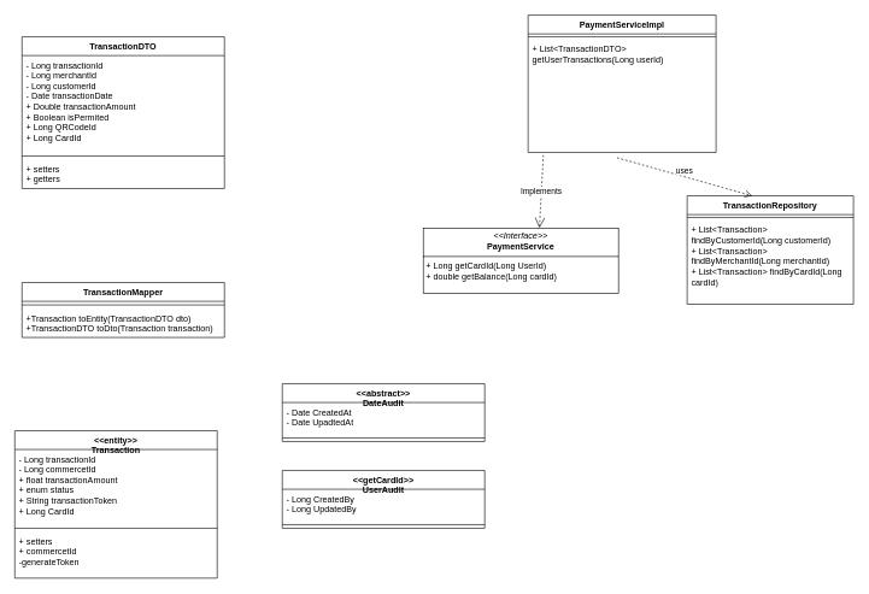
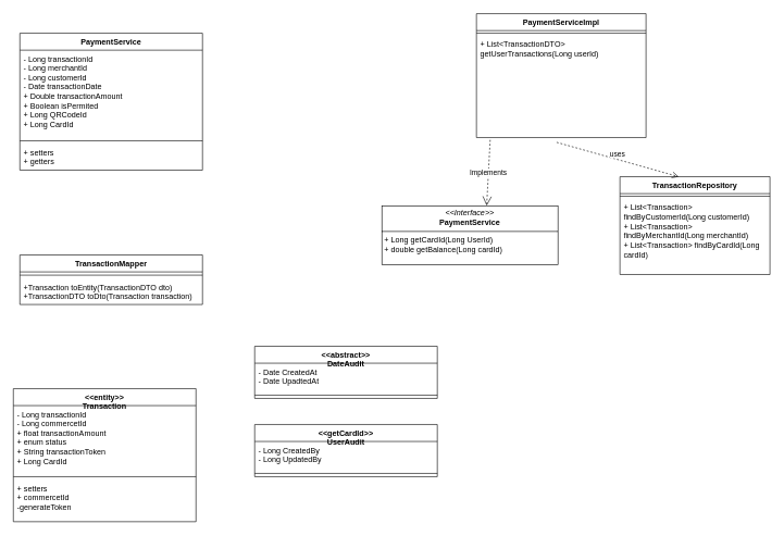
  <mxCell id="0" />
  <mxCell id="1" parent="0" />
  <mxCell id="2" value="&lt;p style=&quot;margin:0px;margin-top:4px;text-align:center;&quot;&gt;&lt;i&gt;&amp;lt;&amp;lt;Interface&amp;gt;&amp;gt;&lt;/i&gt;&lt;br&gt;&lt;b&gt;PaymentService&lt;/b&gt;&lt;/p&gt;&lt;hr size=&quot;1&quot; style=&quot;border-style:solid;&quot;&gt;&lt;p style=&quot;margin:0px;margin-left:4px;&quot;&gt;&lt;/p&gt;&lt;p style=&quot;margin:0px;margin-left:4px;&quot;&gt;+ Long getCardId(Long UserId)&lt;br&gt;+ double getBalance(Long cardId)&lt;/p&gt;" style="verticalAlign=top;align=left;overflow=fill;html=1;whiteSpace=wrap;" parent="1" vertex="1"><mxGeometry x="585" y="315" width="270" height="90" as="geometry" /></mxCell>
  <mxCell id="3" value="Implements" style="endArrow=open;endSize=12;dashed=1;html=1;rounded=0;entryX=0.595;entryY=-0.007;entryDx=0;entryDy=0;entryPerimeter=0;exitX=0.081;exitY=1.023;exitDx=0;exitDy=0;exitPerimeter=0;" parent="1" source="6" target="2" edge="1"><mxGeometry width="160" relative="1" as="geometry"><mxPoint x="730" y="100" as="sourcePoint" /><mxPoint x="800" y="240" as="targetPoint" /></mxGeometry></mxCell>
  <mxCell id="4" value="PaymentServiceImpl" style="swimlane;fontStyle=1;align=center;verticalAlign=top;childLayout=stackLayout;horizontal=1;startSize=26;horizontalStack=0;resizeParent=1;resizeParentMax=0;resizeLast=0;collapsible=1;marginBottom=0;whiteSpace=wrap;html=1;" parent="1" vertex="1"><mxGeometry x="730" y="20" width="260" height="190" as="geometry" /></mxCell>
  <mxCell id="5" value="" style="line;strokeWidth=1;fillColor=none;align=left;verticalAlign=middle;spacingTop=-1;spacingLeft=3;spacingRight=3;rotatable=0;labelPosition=right;points=[];portConstraint=eastwest;strokeColor=inherit;" parent="4" vertex="1"><mxGeometry y="26" width="260" height="8" as="geometry" /></mxCell>
  <mxCell id="6" value="&lt;div&gt;+ List&amp;lt;TransactionDTO&amp;gt; getUserTransactions(Long userId)&lt;/div&gt;&lt;div&gt;&lt;br&gt;&lt;/div&gt;&lt;div&gt;&lt;br&gt;&lt;/div&gt;&lt;div&gt;&amp;nbsp;&lt;/div&gt;&lt;div&gt;&lt;br&gt;&lt;/div&gt;&lt;div&gt;&lt;br&gt;&lt;/div&gt;&lt;div&gt;&lt;br&gt;&lt;/div&gt;" style="text;strokeColor=none;fillColor=none;align=left;verticalAlign=top;spacingLeft=4;spacingRight=4;overflow=hidden;rotatable=0;points=[[0,0.5],[1,0.5]];portConstraint=eastwest;whiteSpace=wrap;html=1;" parent="4" vertex="1"><mxGeometry y="34" width="260" height="156" as="geometry" /></mxCell>
  <mxCell id="7" value="TransactionRepository" style="swimlane;fontStyle=1;align=center;verticalAlign=top;childLayout=stackLayout;horizontal=1;startSize=26;horizontalStack=0;resizeParent=1;resizeParentMax=0;resizeLast=0;collapsible=1;marginBottom=0;whiteSpace=wrap;html=1;" parent="1" vertex="1"><mxGeometry x="950" y="270" width="230" height="150" as="geometry" /></mxCell>
  <mxCell id="8" value="" style="line;strokeWidth=1;fillColor=none;align=left;verticalAlign=middle;spacingTop=-1;spacingLeft=3;spacingRight=3;rotatable=0;labelPosition=right;points=[];portConstraint=eastwest;strokeColor=inherit;" parent="7" vertex="1"><mxGeometry y="26" width="230" height="8" as="geometry" /></mxCell>
  <mxCell id="9" value="+ List&amp;lt;Transaction&amp;gt; findByCustomerId(Long customerId)&lt;div&gt;+ List&amp;lt;Transaction&amp;gt; findByMerchantId(Long merchantId)&lt;/div&gt;&lt;div&gt;+ List&amp;lt;Transaction&amp;gt; findByCardId(Long cardId)&lt;/div&gt;" style="text;strokeColor=none;fillColor=none;align=left;verticalAlign=top;spacingLeft=4;spacingRight=4;overflow=hidden;rotatable=0;points=[[0,0.5],[1,0.5]];portConstraint=eastwest;whiteSpace=wrap;html=1;" parent="7" vertex="1"><mxGeometry y="34" width="230" height="116" as="geometry" /></mxCell>
  <mxCell id="10" value="uses" style="html=1;verticalAlign=bottom;endArrow=open;dashed=1;endSize=8;curved=0;rounded=0;exitX=0.473;exitY=1.047;exitDx=0;exitDy=0;exitPerimeter=0;entryX=0.391;entryY=0;entryDx=0;entryDy=0;entryPerimeter=0;" parent="1" source="6" target="7" edge="1"><mxGeometry relative="1" as="geometry"><mxPoint x="810" y="140" as="sourcePoint" /><mxPoint x="730" y="140" as="targetPoint" /></mxGeometry></mxCell>
  <mxCell id="11" value="&lt;div&gt;&amp;lt;&amp;lt;entity&amp;gt;&amp;gt;&lt;/div&gt;Transaction" style="swimlane;fontStyle=1;align=center;verticalAlign=top;childLayout=stackLayout;horizontal=1;startSize=26;horizontalStack=0;resizeParent=1;resizeParentMax=0;resizeLast=0;collapsible=1;marginBottom=0;whiteSpace=wrap;html=1;" parent="1" vertex="1"><mxGeometry x="20" y="595" width="280" height="204" as="geometry"><mxRectangle x="150" y="499" width="100" height="40" as="alternateBounds" /></mxGeometry></mxCell>
  <mxCell id="12" value="- Long transactionId&lt;div&gt;- Long commercetId&lt;/div&gt;&lt;div&gt;+ float transactionAmount&amp;nbsp;&lt;/div&gt;&lt;div&gt;+ enum status&lt;/div&gt;&lt;div&gt;+ String transactionToken&lt;/div&gt;&lt;div&gt;+ Long CardId&lt;/div&gt;&lt;div&gt;&lt;br&gt;&lt;/div&gt;&lt;div&gt;&lt;br&gt;&lt;/div&gt;&lt;div&gt;&lt;br&gt;&lt;/div&gt;" style="text;strokeColor=none;fillColor=none;align=left;verticalAlign=top;spacingLeft=4;spacingRight=4;overflow=hidden;rotatable=0;points=[[0,0.5],[1,0.5]];portConstraint=eastwest;whiteSpace=wrap;html=1;" parent="11" vertex="1"><mxGeometry y="26" width="280" height="104" as="geometry" /></mxCell>
  <mxCell id="13" value="" style="line;strokeWidth=1;fillColor=none;align=left;verticalAlign=middle;spacingTop=-1;spacingLeft=3;spacingRight=3;rotatable=0;labelPosition=right;points=[];portConstraint=eastwest;strokeColor=inherit;" parent="11" vertex="1"><mxGeometry y="130" width="280" height="10" as="geometry" /></mxCell>
  <mxCell id="14" value="+ setters&amp;nbsp;&lt;div&gt;+ commercetId&lt;/div&gt;&lt;div&gt;-generateToken&lt;/div&gt;&lt;div&gt;&amp;nbsp;&lt;/div&gt;&lt;div&gt;&lt;br&gt;&lt;/div&gt;" style="text;strokeColor=none;fillColor=none;align=left;verticalAlign=top;spacingLeft=4;spacingRight=4;overflow=hidden;rotatable=0;points=[[0,0.5],[1,0.5]];portConstraint=eastwest;whiteSpace=wrap;html=1;" parent="11" vertex="1"><mxGeometry y="140" width="280" height="64" as="geometry" /></mxCell>
- <mxCell id="15" value="TransactionDTO" style="swimlane;fontStyle=1;align=center;verticalAlign=top;childLayout=stackLayout;horizontal=1;startSize=26;horizontalStack=0;resizeParent=1;resizeParentMax=0;resizeLast=0;collapsible=1;marginBottom=0;whiteSpace=wrap;html=1;" parent="1" vertex="1"><mxGeometry x="30" y="50" width="280" height="210" as="geometry" /></mxCell>
+ <mxCell id="15" value="PaymentService" style="swimlane;fontStyle=1;align=center;verticalAlign=top;childLayout=stackLayout;horizontal=1;startSize=26;horizontalStack=0;resizeParent=1;resizeParentMax=0;resizeLast=0;collapsible=1;marginBottom=0;whiteSpace=wrap;html=1;" parent="1" vertex="1"><mxGeometry x="30" y="50" width="280" height="210" as="geometry" /></mxCell>
  <mxCell id="16" value="- Long transactionId&lt;div&gt;- Long merchantId&lt;/div&gt;&lt;div&gt;- Long customerId&lt;/div&gt;&lt;div&gt;- Date transactionDate&lt;/div&gt;&lt;div&gt;+ Double transactionAmount&amp;nbsp;&lt;/div&gt;&lt;div&gt;+ Boolean isPermited&amp;nbsp;&lt;/div&gt;&lt;div&gt;+ Long QRCodeId&lt;/div&gt;&lt;div&gt;+ Long CardId&lt;/div&gt;&lt;div&gt;&lt;br&gt;&lt;/div&gt;&lt;div&gt;&lt;br&gt;&lt;/div&gt;&lt;div&gt;&lt;br&gt;&lt;/div&gt;" style="text;strokeColor=none;fillColor=none;align=left;verticalAlign=top;spacingLeft=4;spacingRight=4;overflow=hidden;rotatable=0;points=[[0,0.5],[1,0.5]];portConstraint=eastwest;whiteSpace=wrap;html=1;" parent="15" vertex="1"><mxGeometry y="26" width="280" height="134" as="geometry" /></mxCell>
  <mxCell id="17" value="" style="line;strokeWidth=1;fillColor=none;align=left;verticalAlign=middle;spacingTop=-1;spacingLeft=3;spacingRight=3;rotatable=0;labelPosition=right;points=[];portConstraint=eastwest;strokeColor=inherit;" parent="15" vertex="1"><mxGeometry y="160" width="280" height="10" as="geometry" /></mxCell>
  <mxCell id="18" value="+ setters&amp;nbsp;&lt;div&gt;+ getters&amp;nbsp;&lt;/div&gt;&lt;div&gt;&lt;br&gt;&lt;/div&gt;" style="text;strokeColor=none;fillColor=none;align=left;verticalAlign=top;spacingLeft=4;spacingRight=4;overflow=hidden;rotatable=0;points=[[0,0.5],[1,0.5]];portConstraint=eastwest;whiteSpace=wrap;html=1;" parent="15" vertex="1"><mxGeometry y="170" width="280" height="40" as="geometry" /></mxCell>
  <mxCell id="19" value="&lt;div&gt;TransactionMapper&lt;/div&gt;" style="swimlane;fontStyle=1;align=center;verticalAlign=top;childLayout=stackLayout;horizontal=1;startSize=26;horizontalStack=0;resizeParent=1;resizeParentMax=0;resizeLast=0;collapsible=1;marginBottom=0;whiteSpace=wrap;html=1;" parent="1" vertex="1"><mxGeometry x="30" y="390" width="280" height="76" as="geometry"><mxRectangle x="150" y="499" width="100" height="40" as="alternateBounds" /></mxGeometry></mxCell>
  <mxCell id="20" value="" style="line;strokeWidth=1;fillColor=none;align=left;verticalAlign=middle;spacingTop=-1;spacingLeft=3;spacingRight=3;rotatable=0;labelPosition=right;points=[];portConstraint=eastwest;strokeColor=inherit;" parent="19" vertex="1"><mxGeometry y="26" width="280" height="10" as="geometry" /></mxCell>
  <mxCell id="21" value="&lt;div&gt;&lt;div&gt;+Transaction toEntity(TransactionDTO dto)&lt;/div&gt;&lt;div&gt;+TransactionDTO toDto(Transaction transaction)&lt;/div&gt;&lt;/div&gt;" style="text;strokeColor=none;fillColor=none;align=left;verticalAlign=top;spacingLeft=4;spacingRight=4;overflow=hidden;rotatable=0;points=[[0,0.5],[1,0.5]];portConstraint=eastwest;whiteSpace=wrap;html=1;" parent="19" vertex="1"><mxGeometry y="36" width="280" height="40" as="geometry" /></mxCell>
  <mxCell id="22" value="&lt;div&gt;&amp;lt;&amp;lt;abstract&amp;gt;&amp;gt;&lt;/div&gt;&lt;div&gt;DateAudit&lt;/div&gt;" style="swimlane;fontStyle=1;align=center;verticalAlign=top;childLayout=stackLayout;horizontal=1;startSize=26;horizontalStack=0;resizeParent=1;resizeParentMax=0;resizeLast=0;collapsible=1;marginBottom=0;whiteSpace=wrap;html=1;" vertex="1" parent="1"><mxGeometry x="390" y="530" width="280" height="80" as="geometry"><mxRectangle x="150" y="499" width="100" height="40" as="alternateBounds" /></mxGeometry></mxCell>
  <mxCell id="23" value="- Date CreatedAt&lt;div&gt;- Date UpadtedAt&lt;/div&gt;" style="text;strokeColor=none;fillColor=none;align=left;verticalAlign=top;spacingLeft=4;spacingRight=4;overflow=hidden;rotatable=0;points=[[0,0.5],[1,0.5]];portConstraint=eastwest;whiteSpace=wrap;html=1;" vertex="1" parent="22"><mxGeometry y="26" width="280" height="44" as="geometry" /></mxCell>
  <mxCell id="24" value="" style="line;strokeWidth=1;fillColor=none;align=left;verticalAlign=middle;spacingTop=-1;spacingLeft=3;spacingRight=3;rotatable=0;labelPosition=right;points=[];portConstraint=eastwest;strokeColor=inherit;" vertex="1" parent="22"><mxGeometry y="70" width="280" height="10" as="geometry" /></mxCell>
  <mxCell id="25" value="&lt;div&gt;&amp;lt;&amp;lt;getCardId&amp;gt;&amp;gt;&lt;/div&gt;&lt;div&gt;UserAudit&lt;/div&gt;" style="swimlane;fontStyle=1;align=center;verticalAlign=top;childLayout=stackLayout;horizontal=1;startSize=26;horizontalStack=0;resizeParent=1;resizeParentMax=0;resizeLast=0;collapsible=1;marginBottom=0;whiteSpace=wrap;html=1;" vertex="1" parent="1"><mxGeometry x="390" y="650" width="280" height="80" as="geometry"><mxRectangle x="150" y="499" width="100" height="40" as="alternateBounds" /></mxGeometry></mxCell>
  <mxCell id="26" value="- Long CreatedBy&lt;div&gt;- Long UpdatedBy&lt;/div&gt;" style="text;strokeColor=none;fillColor=none;align=left;verticalAlign=top;spacingLeft=4;spacingRight=4;overflow=hidden;rotatable=0;points=[[0,0.5],[1,0.5]];portConstraint=eastwest;whiteSpace=wrap;html=1;" vertex="1" parent="25"><mxGeometry y="26" width="280" height="44" as="geometry" /></mxCell>
  <mxCell id="27" value="" style="line;strokeWidth=1;fillColor=none;align=left;verticalAlign=middle;spacingTop=-1;spacingLeft=3;spacingRight=3;rotatable=0;labelPosition=right;points=[];portConstraint=eastwest;strokeColor=inherit;" vertex="1" parent="25"><mxGeometry y="70" width="280" height="10" as="geometry" /></mxCell>
